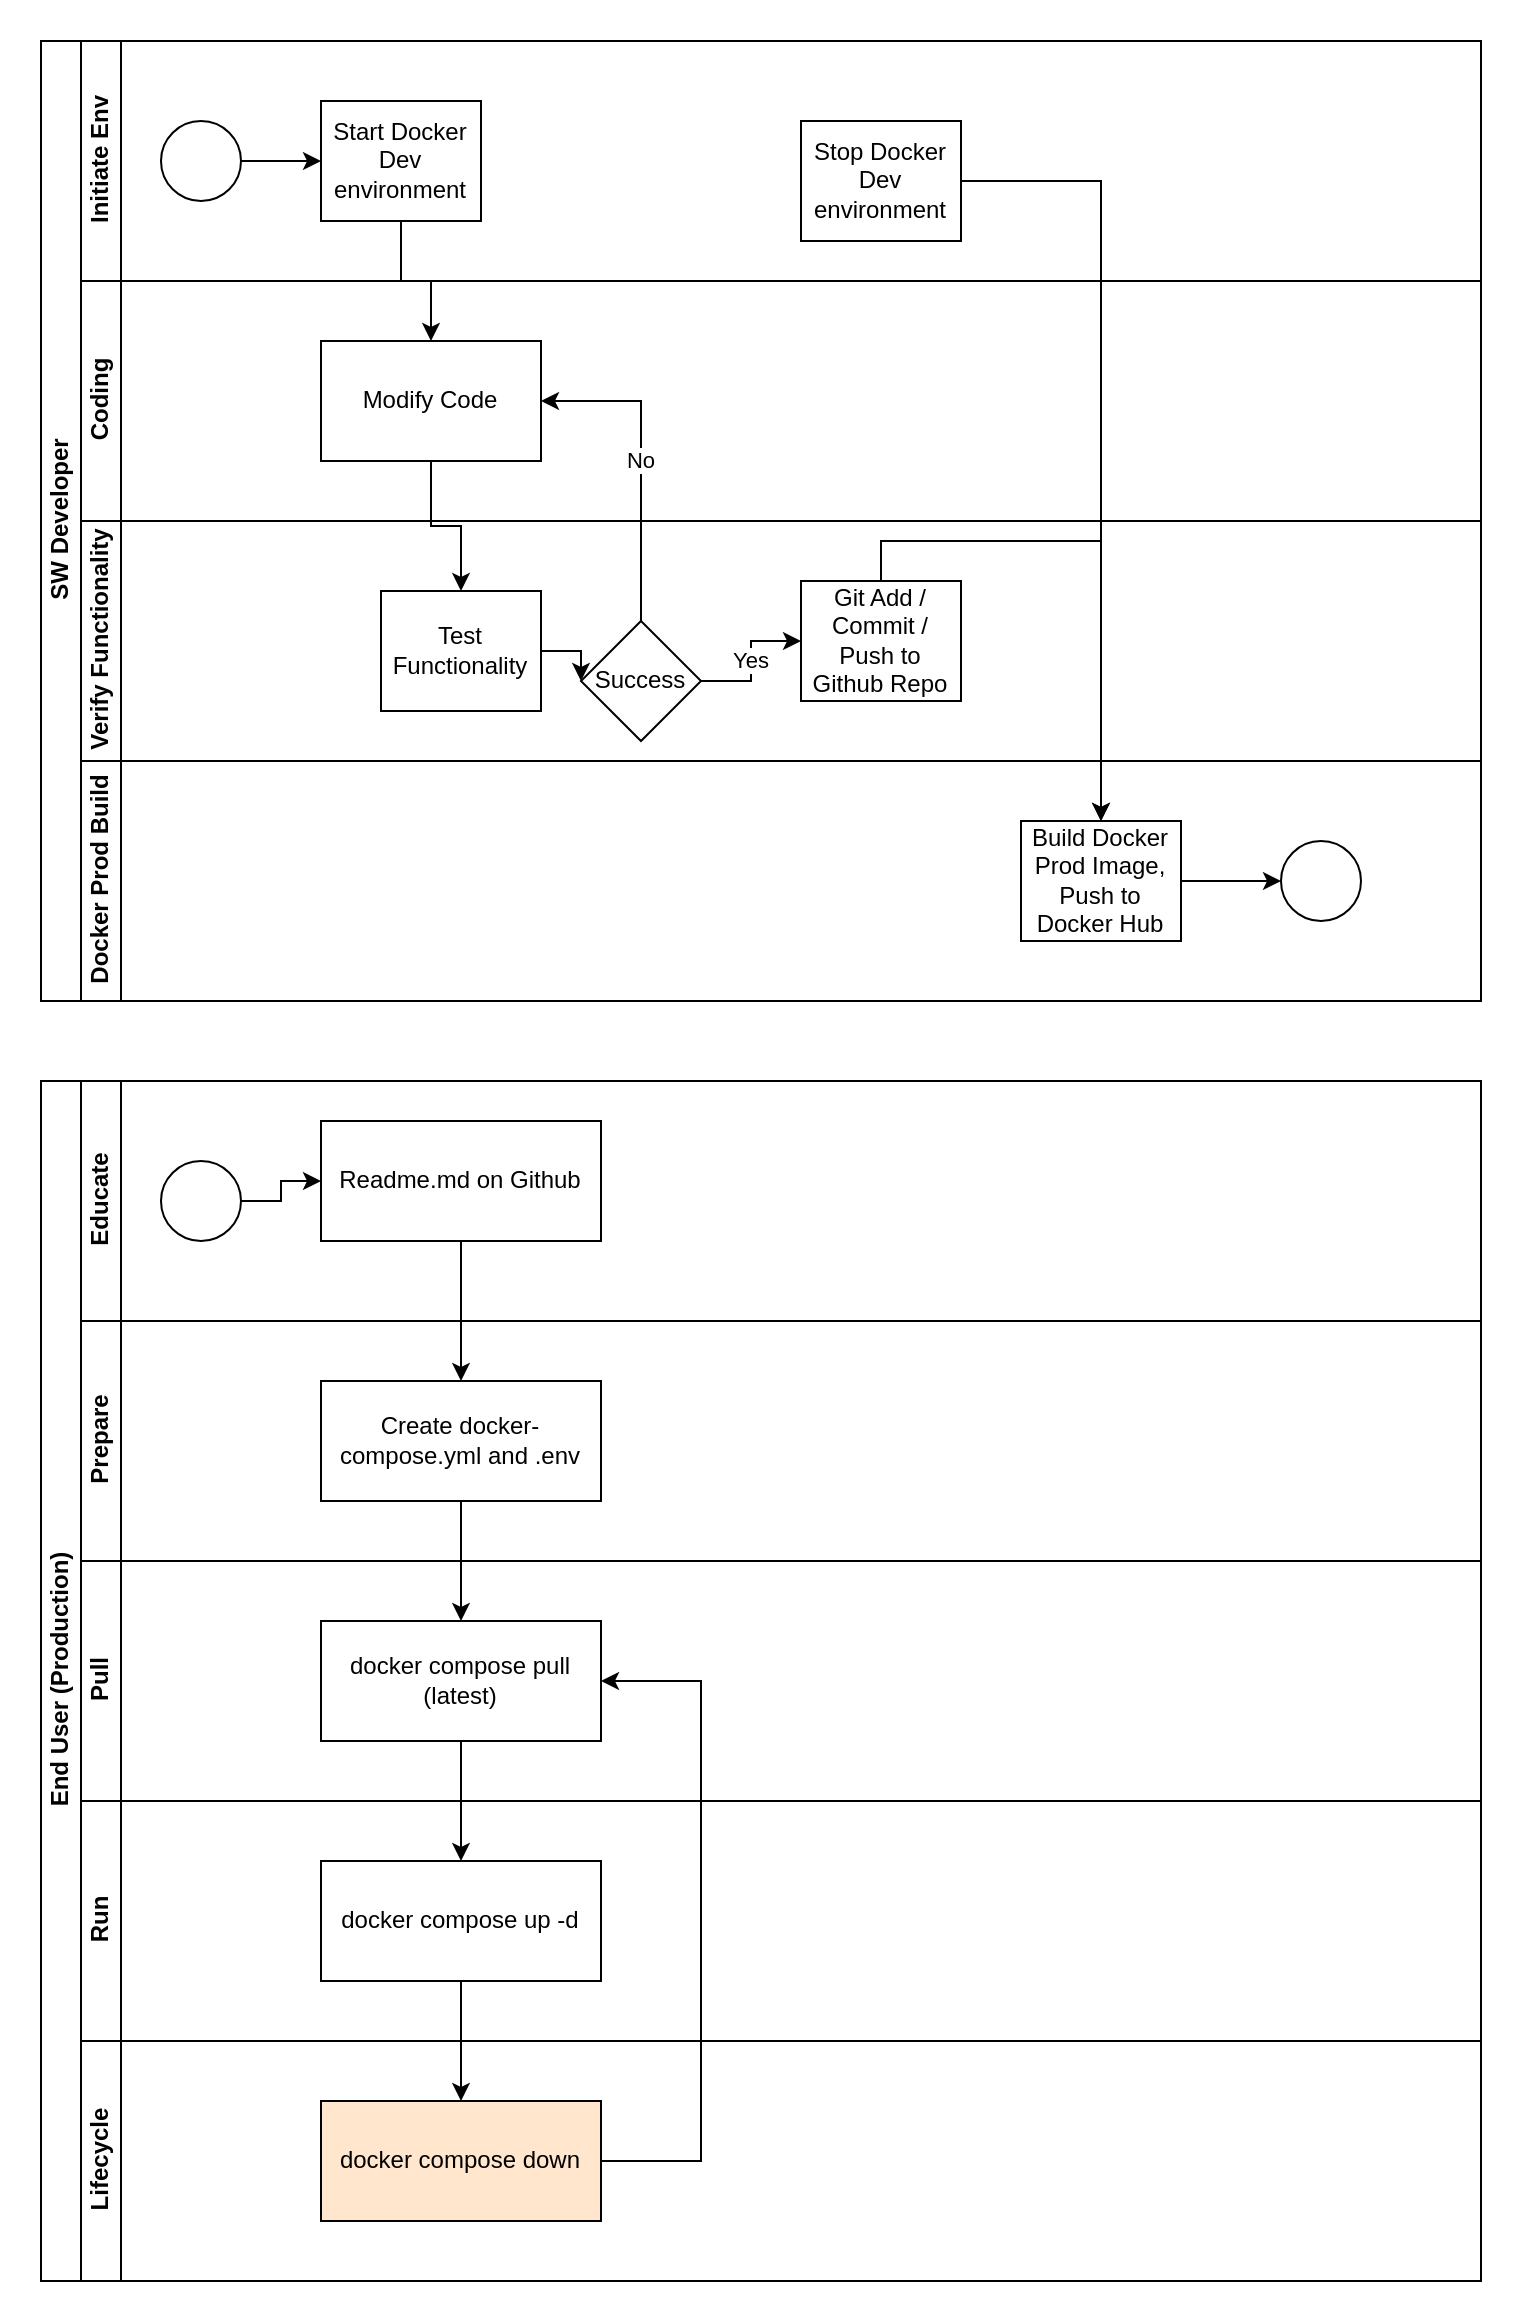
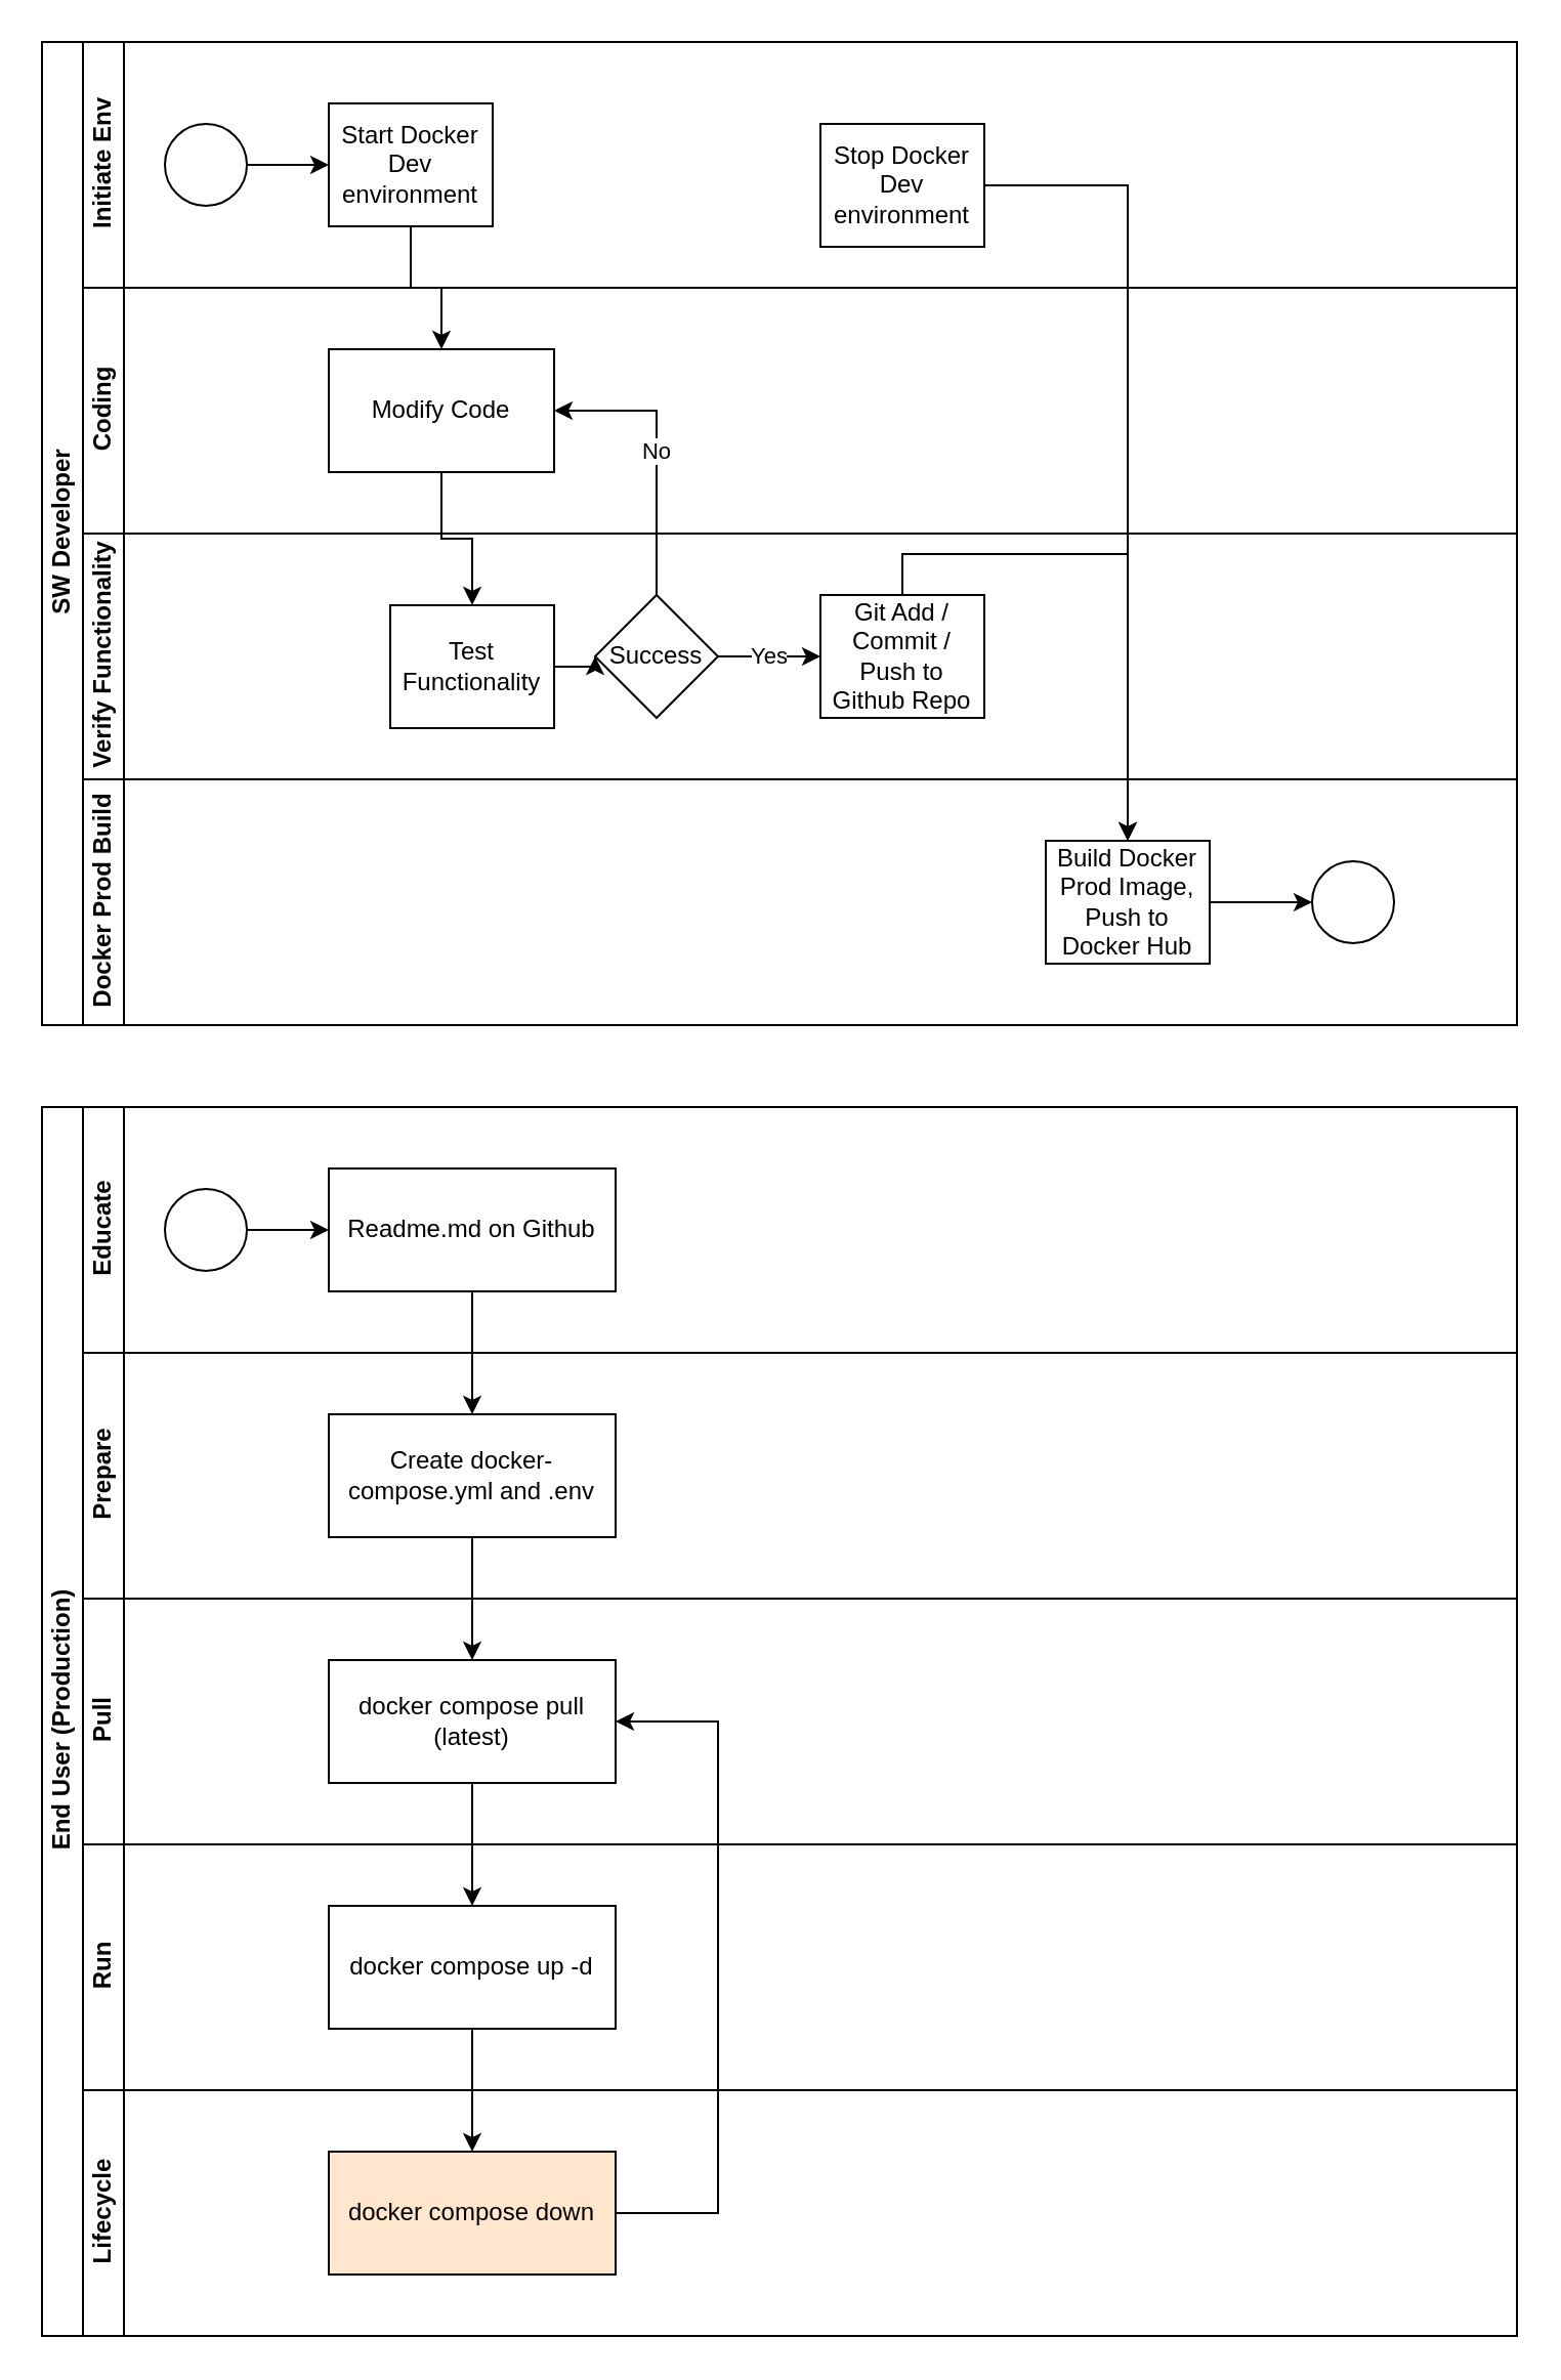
  <mxCell id="0" />
  <mxCell id="1" parent="0" />
  <mxCell id="2" value="SW Developer" style="swimlane;html=1;childLayout=stackLayout;resizeParent=1;resizeParentMax=0;horizontal=0;startSize=20;horizontalStack=0;" parent="1" vertex="1"><mxGeometry x="20" y="20" width="720" height="480" as="geometry" /></mxCell>
  <mxCell id="3" value="Initiate Env" style="swimlane;html=1;startSize=20;horizontal=0;" parent="2" vertex="1"><mxGeometry x="20" width="700" height="120" as="geometry" /></mxCell>
  <mxCell id="4" value="" style="edgeStyle=orthogonalEdgeStyle;rounded=0;orthogonalLoop=1;jettySize=auto;html=1;" parent="3" source="5" target="6" edge="1"><mxGeometry relative="1" as="geometry" /></mxCell>
  <mxCell id="5" value="" style="ellipse;whiteSpace=wrap;html=1;" parent="3" vertex="1"><mxGeometry x="40" y="40" width="40" height="40" as="geometry" /></mxCell>
  <mxCell id="6" value="Start Docker Dev environment" style="rounded=0;whiteSpace=wrap;html=1;fontFamily=Helvetica;fontSize=12;fontColor=#000000;align=center;" parent="3" vertex="1"><mxGeometry x="120" y="30" width="80" height="60" as="geometry" /></mxCell>
  <mxCell id="7" value="Stop Docker Dev environment" style="rounded=0;whiteSpace=wrap;html=1;fontFamily=Helvetica;fontSize=12;fontColor=#000000;align=center;" parent="3" vertex="1"><mxGeometry x="360" y="40" width="80" height="60" as="geometry" /></mxCell>
  <mxCell id="8" value="Coding" style="swimlane;html=1;startSize=20;horizontal=0;" parent="2" vertex="1"><mxGeometry x="20" y="120" width="700" height="120" as="geometry" /></mxCell>
  <mxCell id="9" value="Modify Code" style="rounded=0;whiteSpace=wrap;html=1;fontFamily=Helvetica;fontSize=12;fontColor=#000000;align=center;" parent="8" vertex="1"><mxGeometry x="120" y="30" width="110" height="60" as="geometry" /></mxCell>
  <mxCell id="10" value="Verify Functionality" style="swimlane;html=1;startSize=20;horizontal=0;" parent="2" vertex="1"><mxGeometry x="20" y="240" width="700" height="120" as="geometry" /></mxCell>
  <mxCell id="11" style="edgeStyle=orthogonalEdgeStyle;rounded=0;orthogonalLoop=1;jettySize=auto;html=1;" parent="10" source="12" target="14" edge="1"><mxGeometry relative="1" as="geometry" /></mxCell>
  <mxCell id="12" value="Test Functionality" style="rounded=0;whiteSpace=wrap;html=1;fontFamily=Helvetica;fontSize=12;fontColor=#000000;align=center;" parent="10" vertex="1"><mxGeometry x="150" y="35" width="80" height="60" as="geometry" /></mxCell>
  <mxCell id="13" value="Yes" style="edgeStyle=orthogonalEdgeStyle;rounded=0;orthogonalLoop=1;jettySize=auto;html=1;" parent="10" source="14" target="15" edge="1"><mxGeometry relative="1" as="geometry" /></mxCell>
- <mxCell id="14" value="Success" style="rhombus;whiteSpace=wrap;html=1;fontFamily=Helvetica;fontSize=12;fontColor=#000000;align=center;" parent="10" vertex="1"><mxGeometry x="250" y="50" width="60" height="60" as="geometry" /></mxCell>
+ <mxCell id="14" value="Success" style="rhombus;whiteSpace=wrap;html=1;fontFamily=Helvetica;fontSize=12;fontColor=#000000;align=center;" parent="10" vertex="1"><mxGeometry x="250" y="30" width="60" height="60" as="geometry" /></mxCell>
  <mxCell id="15" value="Git Add / Commit / Push to Github Repo" style="whiteSpace=wrap;html=1;fontColor=#000000;" parent="10" vertex="1"><mxGeometry x="360" y="30" width="80" height="60" as="geometry" /></mxCell>
  <mxCell id="16" value="No" style="edgeStyle=orthogonalEdgeStyle;rounded=0;orthogonalLoop=1;jettySize=auto;html=1;entryX=1;entryY=0.5;entryDx=0;entryDy=0;" parent="2" source="14" target="9" edge="1"><mxGeometry relative="1" as="geometry"><Array as="points"><mxPoint x="300" y="180" /></Array></mxGeometry></mxCell>
  <mxCell id="17" style="edgeStyle=orthogonalEdgeStyle;rounded=0;orthogonalLoop=1;jettySize=auto;html=1;entryX=0.5;entryY=0;entryDx=0;entryDy=0;" parent="2" source="9" target="12" edge="1"><mxGeometry relative="1" as="geometry" /></mxCell>
  <mxCell id="18" value="Docker Prod Build" style="swimlane;html=1;startSize=20;horizontal=0;" parent="2" vertex="1"><mxGeometry x="20" y="360" width="700" height="120" as="geometry" /></mxCell>
  <mxCell id="19" style="edgeStyle=orthogonalEdgeStyle;rounded=0;orthogonalLoop=1;jettySize=auto;html=1;entryX=0;entryY=0.5;entryDx=0;entryDy=0;" parent="18" source="20" target="21" edge="1"><mxGeometry relative="1" as="geometry" /></mxCell>
  <mxCell id="20" value="Build Docker Prod Image, Push to Docker Hub" style="rounded=0;whiteSpace=wrap;html=1;fontFamily=Helvetica;fontSize=12;fontColor=#000000;align=center;" parent="18" vertex="1"><mxGeometry x="470" y="30" width="80" height="60" as="geometry" /></mxCell>
  <mxCell id="21" value="" style="ellipse;whiteSpace=wrap;html=1;" parent="18" vertex="1"><mxGeometry x="600" y="40" width="40" height="40" as="geometry" /></mxCell>
  <mxCell id="22" style="edgeStyle=orthogonalEdgeStyle;rounded=0;orthogonalLoop=1;jettySize=auto;html=1;exitX=0.5;exitY=0;exitDx=0;exitDy=0;" parent="2" source="15" target="20" edge="1"><mxGeometry relative="1" as="geometry" /></mxCell>
  <mxCell id="23" value="" style="edgeStyle=orthogonalEdgeStyle;rounded=0;orthogonalLoop=1;jettySize=auto;html=1;endArrow=classic;endFill=1;entryX=0.5;entryY=0;entryDx=0;entryDy=0;" parent="2" source="7" target="20" edge="1"><mxGeometry relative="1" as="geometry"><mxPoint x="500" y="70" as="targetPoint" /></mxGeometry></mxCell>
  <mxCell id="24" style="edgeStyle=orthogonalEdgeStyle;rounded=0;orthogonalLoop=1;jettySize=auto;html=1;entryX=0.5;entryY=0;entryDx=0;entryDy=0;" parent="2" source="6" target="9" edge="1"><mxGeometry relative="1" as="geometry" /></mxCell>
  <mxCell id="25" value="End User (Production)" style="swimlane;html=1;childLayout=stackLayout;resizeParent=1;resizeParentMax=0;horizontal=0;startSize=20;horizontalStack=0;" parent="1" vertex="1"><mxGeometry x="20" y="540" width="720" height="600" as="geometry" /></mxCell>
  <mxCell id="26" value="Educate" style="swimlane;html=1;startSize=20;horizontal=0;" parent="25" vertex="1"><mxGeometry x="20" width="700" height="120" as="geometry" /></mxCell>
  <mxCell id="27" value="" style="edgeStyle=orthogonalEdgeStyle;rounded=0;orthogonalLoop=1;jettySize=auto;html=1;" parent="26" source="28" target="29" edge="1"><mxGeometry relative="1" as="geometry" /></mxCell>
  <mxCell id="28" value="" style="ellipse;whiteSpace=wrap;html=1;" parent="26" vertex="1"><mxGeometry x="40" y="40" width="40" height="40" as="geometry" /></mxCell>
- <mxCell id="29" value="Readme.md on Github" style="rounded=0;whiteSpace=wrap;html=1;fontFamily=Helvetica;fontSize=12;fontColor=#000000;align=center;" parent="26" vertex="1"><mxGeometry x="120" y="20" width="140" height="60" as="geometry" /></mxCell>
+ <mxCell id="29" value="Readme.md on Github" style="rounded=0;whiteSpace=wrap;html=1;fontFamily=Helvetica;fontSize=12;fontColor=#000000;align=center;" parent="26" vertex="1"><mxGeometry x="120" y="30" width="140" height="60" as="geometry" /></mxCell>
  <mxCell id="30" value="Prepare" style="swimlane;html=1;startSize=20;horizontal=0;" parent="25" vertex="1"><mxGeometry x="20" y="120" width="700" height="120" as="geometry" /></mxCell>
  <mxCell id="31" value="Create docker-compose.yml and .env" style="rounded=0;whiteSpace=wrap;html=1;fontFamily=Helvetica;fontSize=12;fontColor=#000000;align=center;" parent="30" vertex="1"><mxGeometry x="120" y="30" width="140" height="60" as="geometry" /></mxCell>
  <mxCell id="32" value="Pull" style="swimlane;html=1;startSize=20;horizontal=0;" parent="25" vertex="1"><mxGeometry x="20" y="240" width="700" height="120" as="geometry" /></mxCell>
  <mxCell id="33" value="docker compose pull (latest)" style="rounded=0;whiteSpace=wrap;html=1;fontFamily=Helvetica;fontSize=12;fontColor=#000000;align=center;" parent="32" vertex="1"><mxGeometry x="120" y="30" width="140" height="60" as="geometry" /></mxCell>
  <mxCell id="34" style="edgeStyle=orthogonalEdgeStyle;rounded=0;orthogonalLoop=1;jettySize=auto;html=1;entryX=0.5;entryY=0;entryDx=0;entryDy=0;" parent="25" source="31" target="33" edge="1"><mxGeometry relative="1" as="geometry" /></mxCell>
  <mxCell id="35" style="edgeStyle=orthogonalEdgeStyle;rounded=0;orthogonalLoop=1;jettySize=auto;html=1;entryX=0.5;entryY=0;entryDx=0;entryDy=0;" parent="25" source="33" target="37" edge="1"><mxGeometry relative="1" as="geometry" /></mxCell>
  <mxCell id="36" value="Run" style="swimlane;html=1;startSize=20;horizontal=0;" parent="25" vertex="1"><mxGeometry x="20" y="360" width="700" height="120" as="geometry" /></mxCell>
  <mxCell id="37" value="docker compose up -d" style="rounded=0;whiteSpace=wrap;html=1;fontFamily=Helvetica;fontSize=12;fontColor=#000000;align=center;" parent="36" vertex="1"><mxGeometry x="120" y="30" width="140" height="60" as="geometry" /></mxCell>
  <mxCell id="38" value="Lifecycle" style="swimlane;html=1;startSize=20;horizontal=0;" parent="25" vertex="1"><mxGeometry x="20" y="480" width="700" height="120" as="geometry" /></mxCell>
  <mxCell id="39" value="docker compose down" style="rounded=0;whiteSpace=wrap;html=1;fontFamily=Helvetica;fontSize=12;fontColor=#000000;align=center;fillColor=#ffe6cc;" parent="38" vertex="1"><mxGeometry x="120" y="30" width="140" height="60" as="geometry" /></mxCell>
  <mxCell id="40" style="edgeStyle=orthogonalEdgeStyle;rounded=0;orthogonalLoop=1;jettySize=auto;html=1;" parent="25" source="29" target="31" edge="1"><mxGeometry relative="1" as="geometry" /></mxCell>
  <mxCell id="41" style="edgeStyle=orthogonalEdgeStyle;rounded=0;orthogonalLoop=1;jettySize=auto;html=1;entryX=1;entryY=0.5;entryDx=0;entryDy=0;" parent="25" source="39" target="33" edge="1"><mxGeometry relative="1" as="geometry"><Array as="points"><mxPoint x="330" y="540" /><mxPoint x="330" y="300" /></Array></mxGeometry></mxCell>
  <mxCell id="42" style="edgeStyle=orthogonalEdgeStyle;rounded=0;orthogonalLoop=1;jettySize=auto;html=1;entryX=0.5;entryY=0;entryDx=0;entryDy=0;" parent="25" source="37" target="39" edge="1"><mxGeometry relative="1" as="geometry" /></mxCell>
